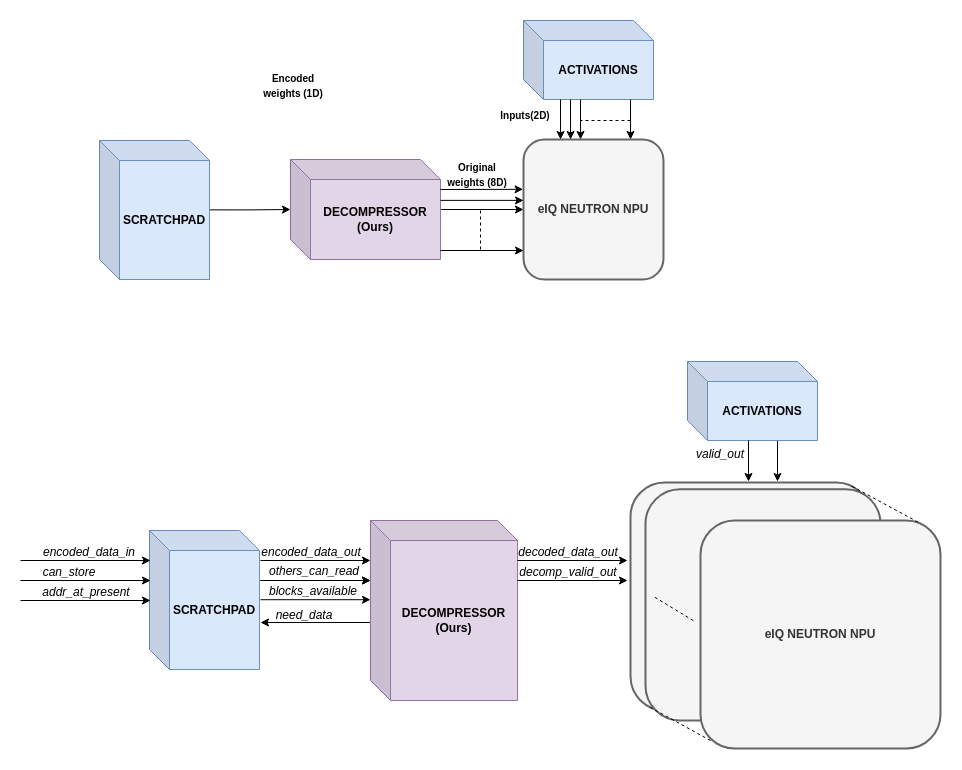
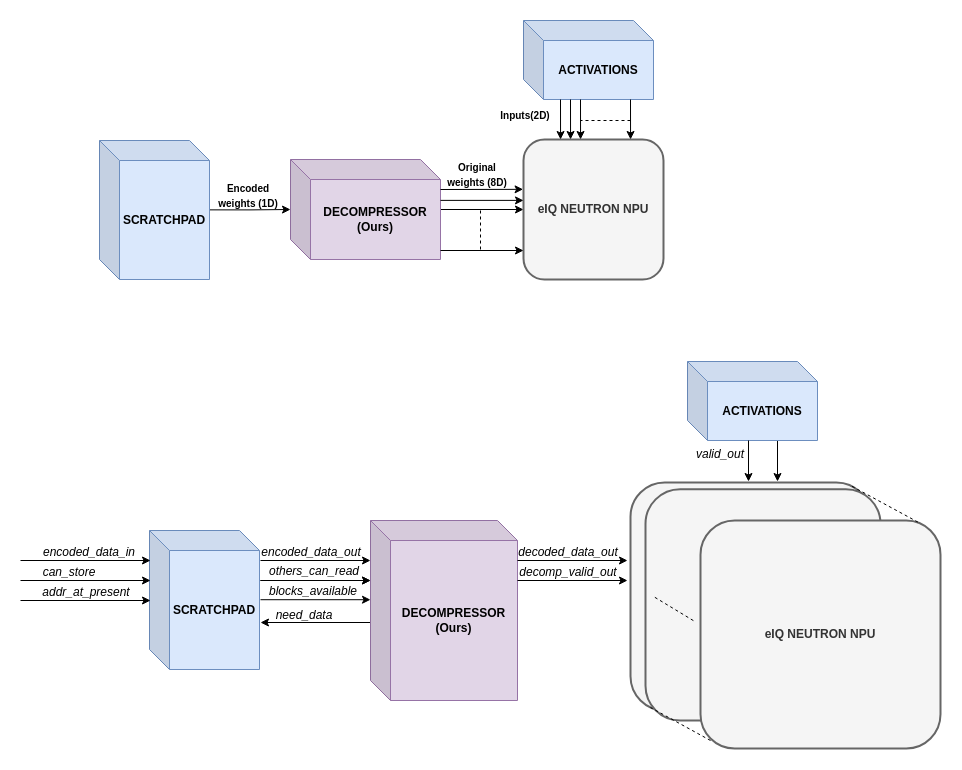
  <mxCell id="0" />
  <mxCell id="1" parent="0" />
  <mxCell id="2" value="" style="edgeStyle=orthogonalEdgeStyle;rounded=0;orthogonalLoop=1;jettySize=auto;html=1;" parent="1" source="3" target="6" edge="1"><mxGeometry relative="1" as="geometry" /></mxCell>
  <mxCell id="3" value="&lt;b&gt;DECOMPRESSOR&lt;/b&gt;&lt;div&gt;&lt;b&gt;(Ours)&lt;/b&gt;&lt;/div&gt;" style="shape=cube;whiteSpace=wrap;html=1;boundedLbl=1;backgroundOutline=1;darkOpacity=0.05;darkOpacity2=0.1;fillColor=#e1d5e7;strokeColor=#9673a6;" parent="1" vertex="1"><mxGeometry x="290" y="159" width="150" height="100" as="geometry" /></mxCell>
  <mxCell id="4" value="" style="edgeStyle=orthogonalEdgeStyle;rounded=0;orthogonalLoop=1;jettySize=auto;html=1;exitX=1.002;exitY=0.499;exitDx=0;exitDy=0;exitPerimeter=0;" parent="1" source="5" target="3" edge="1"><mxGeometry relative="1" as="geometry" /></mxCell>
  <mxCell id="5" value="&lt;b&gt;SCRATCHPAD&lt;/b&gt;" style="shape=cube;whiteSpace=wrap;html=1;boundedLbl=1;backgroundOutline=1;darkOpacity=0.05;darkOpacity2=0.1;fillColor=#dae8fc;strokeColor=#6c8ebf;" parent="1" vertex="1"><mxGeometry x="99" y="140" width="110" height="139" as="geometry" /></mxCell>
  <mxCell id="6" value="&lt;b&gt;eIQ NEUTRON NPU&lt;/b&gt;" style="rounded=1;whiteSpace=wrap;html=1;fillColor=#f5f5f5;strokeColor=#666666;strokeWidth=2;fontColor=#333333;" parent="1" vertex="1"><mxGeometry x="523" y="139" width="140" height="140" as="geometry" /></mxCell>
  <mxCell id="7" value="&lt;b&gt;ACTIVATIONS&lt;/b&gt;" style="shape=cube;whiteSpace=wrap;html=1;boundedLbl=1;backgroundOutline=1;darkOpacity=0.05;darkOpacity2=0.1;fillColor=#dae8fc;strokeColor=#6c8ebf;" parent="1" vertex="1"><mxGeometry x="523" y="20" width="130" height="79" as="geometry" /></mxCell>
- <mxCell id="8" value="&lt;b&gt;&lt;font style=&quot;font-size: 10px;&quot;&gt;Encoded weights (1D)&lt;/font&gt;&lt;/b&gt;" style="text;html=1;whiteSpace=wrap;strokeColor=none;fillColor=none;align=center;verticalAlign=middle;rounded=0;" parent="1" vertex="1"><mxGeometry x="258" y="70" width="70" height="30" as="geometry" /></mxCell>
+ <mxCell id="8" value="&lt;b&gt;&lt;font style=&quot;font-size: 10px;&quot;&gt;Encoded weights (1D)&lt;/font&gt;&lt;/b&gt;" style="text;html=1;whiteSpace=wrap;strokeColor=none;fillColor=none;align=center;verticalAlign=middle;rounded=0;" parent="1" vertex="1"><mxGeometry x="213" y="180" width="70" height="30" as="geometry" /></mxCell>
  <mxCell id="9" value="&lt;b&gt;&lt;font style=&quot;font-size: 10px;&quot;&gt;Original weights (8D)&lt;/font&gt;&lt;/b&gt;" style="text;html=1;whiteSpace=wrap;strokeColor=none;fillColor=none;align=center;verticalAlign=middle;rounded=0;" parent="1" vertex="1"><mxGeometry x="442" y="159" width="70" height="30" as="geometry" /></mxCell>
  <mxCell id="10" value="" style="endArrow=classic;html=1;rounded=0;entryX=-0.003;entryY=0.356;entryDx=0;entryDy=0;entryPerimeter=0;" parent="1" target="6" edge="1"><mxGeometry width="50" height="50" relative="1" as="geometry"><mxPoint x="440" y="189" as="sourcePoint" /><mxPoint x="520" y="189" as="targetPoint" /></mxGeometry></mxCell>
  <mxCell id="11" value="" style="endArrow=classic;html=1;rounded=0;entryX=-0.003;entryY=0.356;entryDx=0;entryDy=0;entryPerimeter=0;" parent="1" edge="1"><mxGeometry width="50" height="50" relative="1" as="geometry"><mxPoint x="440" y="199.88" as="sourcePoint" /><mxPoint x="523" y="199.88" as="targetPoint" /></mxGeometry></mxCell>
  <mxCell id="12" value="" style="endArrow=classic;html=1;rounded=0;entryX=-0.003;entryY=0.356;entryDx=0;entryDy=0;entryPerimeter=0;" parent="1" edge="1"><mxGeometry width="50" height="50" relative="1" as="geometry"><mxPoint x="440" y="250" as="sourcePoint" /><mxPoint x="523" y="250" as="targetPoint" /></mxGeometry></mxCell>
  <mxCell id="13" value="" style="endArrow=none;dashed=1;html=1;rounded=0;" parent="1" edge="1"><mxGeometry width="50" height="50" relative="1" as="geometry"><mxPoint x="480" y="249" as="sourcePoint" /><mxPoint x="480" y="208" as="targetPoint" /></mxGeometry></mxCell>
  <mxCell id="14" value="" style="endArrow=classic;html=1;rounded=0;entryX=0.479;entryY=0.007;entryDx=0;entryDy=0;entryPerimeter=0;" parent="1" edge="1"><mxGeometry width="50" height="50" relative="1" as="geometry"><mxPoint x="580" y="99" as="sourcePoint" /><mxPoint x="580.06" y="138.98" as="targetPoint" /></mxGeometry></mxCell>
  <mxCell id="15" value="" style="endArrow=classic;html=1;rounded=0;entryX=0.479;entryY=0.007;entryDx=0;entryDy=0;entryPerimeter=0;" parent="1" edge="1"><mxGeometry width="50" height="50" relative="1" as="geometry"><mxPoint x="570" y="99" as="sourcePoint" /><mxPoint x="570.06" y="138.98" as="targetPoint" /></mxGeometry></mxCell>
  <mxCell id="16" value="" style="endArrow=classic;html=1;rounded=0;entryX=0.479;entryY=0.007;entryDx=0;entryDy=0;entryPerimeter=0;" parent="1" edge="1"><mxGeometry width="50" height="50" relative="1" as="geometry"><mxPoint x="560" y="99.02" as="sourcePoint" /><mxPoint x="560.06" y="139" as="targetPoint" /></mxGeometry></mxCell>
  <mxCell id="17" value="" style="endArrow=classic;html=1;rounded=0;entryX=0.479;entryY=0.007;entryDx=0;entryDy=0;entryPerimeter=0;" parent="1" edge="1"><mxGeometry width="50" height="50" relative="1" as="geometry"><mxPoint x="630" y="99" as="sourcePoint" /><mxPoint x="630.06" y="138.98" as="targetPoint" /></mxGeometry></mxCell>
  <mxCell id="18" value="" style="endArrow=none;dashed=1;html=1;rounded=0;" parent="1" edge="1"><mxGeometry width="50" height="50" relative="1" as="geometry"><mxPoint x="630" y="120" as="sourcePoint" /><mxPoint x="580" y="120" as="targetPoint" /></mxGeometry></mxCell>
  <mxCell id="19" value="&lt;b&gt;&lt;font style=&quot;font-size: 10px;&quot;&gt;Inputs(2D)&lt;/font&gt;&lt;/b&gt;" style="text;html=1;whiteSpace=wrap;strokeColor=none;fillColor=none;align=center;verticalAlign=middle;rounded=0;" parent="1" vertex="1"><mxGeometry x="490" y="100" width="70" height="30" as="geometry" /></mxCell>
  <mxCell id="20" value="&lt;b&gt;SCRATCHPAD&lt;/b&gt;" style="shape=cube;whiteSpace=wrap;html=1;boundedLbl=1;backgroundOutline=1;darkOpacity=0.05;darkOpacity2=0.1;fillColor=#dae8fc;strokeColor=#6c8ebf;" vertex="1" parent="1"><mxGeometry x="149" y="530" width="110" height="139" as="geometry" /></mxCell>
  <mxCell id="21" value="" style="endArrow=classic;html=1;rounded=0;" edge="1" parent="1"><mxGeometry width="50" height="50" relative="1" as="geometry"><mxPoint x="20" y="560" as="sourcePoint" /><mxPoint x="150" y="560" as="targetPoint" /></mxGeometry></mxCell>
  <mxCell id="22" value="" style="endArrow=classic;html=1;rounded=0;" edge="1" parent="1"><mxGeometry width="50" height="50" relative="1" as="geometry"><mxPoint x="20" y="580" as="sourcePoint" /><mxPoint x="150" y="580" as="targetPoint" /></mxGeometry></mxCell>
  <mxCell id="23" value="" style="endArrow=classic;html=1;rounded=0;" edge="1" parent="1"><mxGeometry width="50" height="50" relative="1" as="geometry"><mxPoint x="20" y="600" as="sourcePoint" /><mxPoint x="150" y="600" as="targetPoint" /></mxGeometry></mxCell>
  <mxCell id="24" value="&lt;i&gt;encoded_data_in&lt;/i&gt;" style="text;html=1;whiteSpace=wrap;strokeColor=none;fillColor=none;align=center;verticalAlign=middle;rounded=0;" vertex="1" parent="1"><mxGeometry x="59" y="537" width="60" height="30" as="geometry" /></mxCell>
  <mxCell id="25" value="&lt;i&gt;can_store&lt;/i&gt;" style="text;html=1;whiteSpace=wrap;strokeColor=none;fillColor=none;align=center;verticalAlign=middle;rounded=0;" vertex="1" parent="1"><mxGeometry x="39" y="557" width="60" height="30" as="geometry" /></mxCell>
  <mxCell id="26" value="&lt;i&gt;addr_at_present&lt;/i&gt;" style="text;html=1;whiteSpace=wrap;strokeColor=none;fillColor=none;align=center;verticalAlign=middle;rounded=0;" vertex="1" parent="1"><mxGeometry x="56" y="577" width="60" height="30" as="geometry" /></mxCell>
  <mxCell id="27" value="" style="endArrow=classic;html=1;rounded=0;" edge="1" parent="1"><mxGeometry width="50" height="50" relative="1" as="geometry"><mxPoint x="260" y="560" as="sourcePoint" /><mxPoint x="370" y="560" as="targetPoint" /></mxGeometry></mxCell>
  <mxCell id="28" value="&lt;i&gt;encoded_data_out&lt;/i&gt;" style="text;html=1;whiteSpace=wrap;strokeColor=none;fillColor=none;align=center;verticalAlign=middle;rounded=0;" vertex="1" parent="1"><mxGeometry x="281" y="537" width="60" height="30" as="geometry" /></mxCell>
  <mxCell id="29" value="" style="endArrow=classic;html=1;rounded=0;" edge="1" parent="1"><mxGeometry width="50" height="50" relative="1" as="geometry"><mxPoint x="260" y="580" as="sourcePoint" /><mxPoint x="370" y="580" as="targetPoint" /></mxGeometry></mxCell>
  <mxCell id="30" value="&lt;i&gt;others_can_read&lt;/i&gt;" style="text;html=1;whiteSpace=wrap;strokeColor=none;fillColor=none;align=center;verticalAlign=middle;rounded=0;" vertex="1" parent="1"><mxGeometry x="284" y="556" width="60" height="30" as="geometry" /></mxCell>
  <mxCell id="31" value="" style="endArrow=classic;html=1;rounded=0;" edge="1" parent="1"><mxGeometry width="50" height="50" relative="1" as="geometry"><mxPoint x="260" y="580" as="sourcePoint" /><mxPoint x="370" y="580" as="targetPoint" /></mxGeometry></mxCell>
  <mxCell id="32" value="" style="endArrow=classic;html=1;rounded=0;" edge="1" parent="1"><mxGeometry width="50" height="50" relative="1" as="geometry"><mxPoint x="260" y="599.21" as="sourcePoint" /><mxPoint x="370" y="599.21" as="targetPoint" /></mxGeometry></mxCell>
  <mxCell id="33" value="&lt;i&gt;blocks_available&lt;/i&gt;" style="text;html=1;whiteSpace=wrap;strokeColor=none;fillColor=none;align=center;verticalAlign=middle;rounded=0;" vertex="1" parent="1"><mxGeometry x="283" y="576" width="60" height="30" as="geometry" /></mxCell>
  <mxCell id="34" value="" style="endArrow=classic;html=1;rounded=0;" edge="1" parent="1"><mxGeometry width="50" height="50" relative="1" as="geometry"><mxPoint x="370" y="622" as="sourcePoint" /><mxPoint x="260" y="622" as="targetPoint" /></mxGeometry></mxCell>
  <mxCell id="35" value="&lt;i&gt;need_data&lt;/i&gt;" style="text;html=1;whiteSpace=wrap;strokeColor=none;fillColor=none;align=center;verticalAlign=middle;rounded=0;" vertex="1" parent="1"><mxGeometry x="274" y="600" width="60" height="30" as="geometry" /></mxCell>
  <mxCell id="36" value="&lt;b&gt;DECOMPRESSOR&lt;/b&gt;&lt;div&gt;&lt;b&gt;(Ours)&lt;/b&gt;&lt;/div&gt;" style="shape=cube;whiteSpace=wrap;html=1;boundedLbl=1;backgroundOutline=1;darkOpacity=0.05;darkOpacity2=0.1;fillColor=#e1d5e7;strokeColor=#9673a6;" vertex="1" parent="1"><mxGeometry x="370" y="520" width="147" height="180" as="geometry" /></mxCell>
  <mxCell id="37" value="" style="endArrow=classic;html=1;rounded=0;" edge="1" parent="1"><mxGeometry width="50" height="50" relative="1" as="geometry"><mxPoint x="517" y="560" as="sourcePoint" /><mxPoint x="627" y="560" as="targetPoint" /></mxGeometry></mxCell>
  <mxCell id="38" value="&lt;i&gt;decoded_data_out&lt;/i&gt;" style="text;html=1;whiteSpace=wrap;strokeColor=none;fillColor=none;align=center;verticalAlign=middle;rounded=0;" vertex="1" parent="1"><mxGeometry x="539" y="537" width="58" height="30" as="geometry" /></mxCell>
  <mxCell id="39" value="" style="endArrow=classic;html=1;rounded=0;" edge="1" parent="1"><mxGeometry width="50" height="50" relative="1" as="geometry"><mxPoint x="517" y="580" as="sourcePoint" /><mxPoint x="627" y="580" as="targetPoint" /></mxGeometry></mxCell>
  <mxCell id="40" value="&lt;i&gt;decomp_valid_out&lt;/i&gt;" style="text;html=1;whiteSpace=wrap;strokeColor=none;fillColor=none;align=center;verticalAlign=middle;rounded=0;" vertex="1" parent="1"><mxGeometry x="539" y="557" width="58" height="30" as="geometry" /></mxCell>
  <mxCell id="41" value="&lt;b&gt;eIQ NEUTRON NPU&lt;/b&gt;" style="rounded=1;whiteSpace=wrap;html=1;fillColor=#f5f5f5;strokeColor=#666666;strokeWidth=2;fontColor=#333333;" vertex="1" parent="1"><mxGeometry x="630" y="482" width="240" height="228" as="geometry" /></mxCell>
  <mxCell id="42" value="&lt;b&gt;eIQ NEUTRON NPU&lt;/b&gt;" style="rounded=1;whiteSpace=wrap;html=1;fillColor=#f5f5f5;strokeColor=#666666;strokeWidth=2;fontColor=#333333;" vertex="1" parent="1"><mxGeometry x="645" y="488.75" width="235" height="231.25" as="geometry" /></mxCell>
  <mxCell id="43" value="&lt;b&gt;eIQ NEUTRON NPU&lt;/b&gt;" style="rounded=1;whiteSpace=wrap;html=1;fillColor=#f5f5f5;strokeColor=#666666;strokeWidth=2;fontColor=#333333;" vertex="1" parent="1"><mxGeometry x="700" y="520" width="240" height="228" as="geometry" /></mxCell>
  <mxCell id="44" value="" style="endArrow=none;dashed=1;html=1;rounded=0;exitX=0.191;exitY=0.568;exitDx=0;exitDy=0;exitPerimeter=0;" edge="1" parent="1"><mxGeometry width="50" height="50" relative="1" as="geometry"><mxPoint x="692.885" y="620.1" as="sourcePoint" /><mxPoint x="653" y="596" as="targetPoint" /></mxGeometry></mxCell>
  <mxCell id="45" value="" style="endArrow=none;dashed=1;html=1;rounded=0;" edge="1" parent="1"><mxGeometry width="50" height="50" relative="1" as="geometry"><mxPoint x="710" y="740" as="sourcePoint" /><mxPoint x="650" y="707" as="targetPoint" /></mxGeometry></mxCell>
  <mxCell id="46" value="" style="endArrow=none;dashed=1;html=1;rounded=0;exitX=0.906;exitY=0.007;exitDx=0;exitDy=0;exitPerimeter=0;" edge="1" parent="1" source="43"><mxGeometry width="50" height="50" relative="1" as="geometry"><mxPoint x="910" y="518" as="sourcePoint" /><mxPoint x="850" y="485" as="targetPoint" /></mxGeometry></mxCell>
  <mxCell id="47" value="" style="endArrow=classic;html=1;rounded=0;" edge="1" parent="1"><mxGeometry width="50" height="50" relative="1" as="geometry"><mxPoint x="777" y="440" as="sourcePoint" /><mxPoint x="777" y="481" as="targetPoint" /></mxGeometry></mxCell>
  <mxCell id="48" value="&lt;b&gt;ACTIVATIONS&lt;/b&gt;" style="shape=cube;whiteSpace=wrap;html=1;boundedLbl=1;backgroundOutline=1;darkOpacity=0.05;darkOpacity2=0.1;fillColor=#dae8fc;strokeColor=#6c8ebf;" vertex="1" parent="1"><mxGeometry x="687" y="361" width="130" height="79" as="geometry" /></mxCell>
  <mxCell id="49" value="" style="endArrow=classic;html=1;rounded=0;" edge="1" parent="1"><mxGeometry width="50" height="50" relative="1" as="geometry"><mxPoint x="748" y="440" as="sourcePoint" /><mxPoint x="748" y="481" as="targetPoint" /></mxGeometry></mxCell>
  <mxCell id="50" value="&lt;i&gt;valid_out&lt;/i&gt;" style="text;html=1;whiteSpace=wrap;strokeColor=none;fillColor=none;align=center;verticalAlign=middle;rounded=0;" vertex="1" parent="1"><mxGeometry x="691" y="439" width="58" height="30" as="geometry" /></mxCell>
